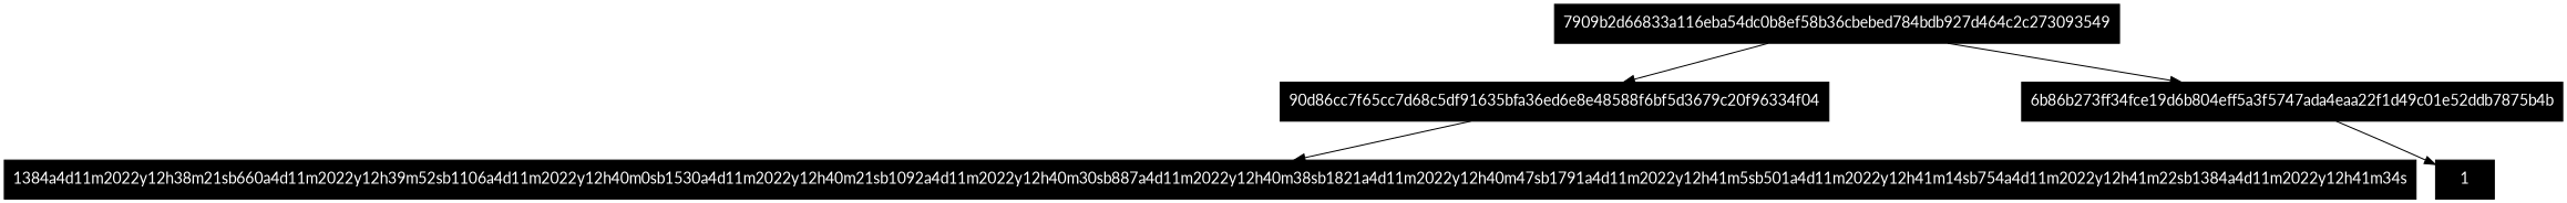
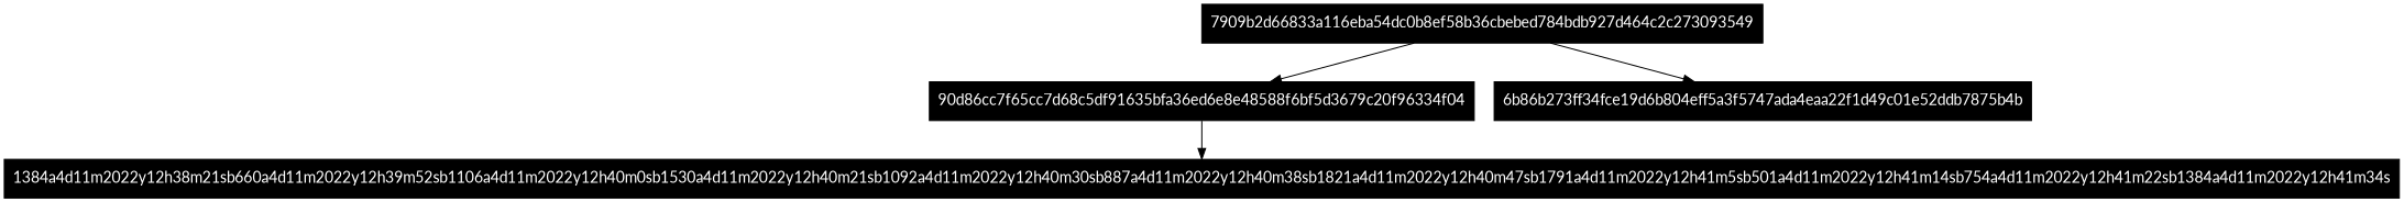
  digraph {
    fontname=Lato
    fontsize="15pt"
    node [fillcolor=black fontcolor=white shape=box style=filled fontname=Lato]
    edge [fontname=Lato]
    n1 [label="7909b2d66833a116eba54dc0b8ef58b36cbebed784bdb927d464c2c273093549"]
    n2 [label="90d86cc7f65cc7d68c5df91635bfa36ed6e8e48588f6bf5d3679c20f96334f04"]
    n3 [label="6b86b273ff34fce19d6b804eff5a3f5747ada4eaa22f1d49c01e52ddb7875b4b"]
    n4 [label="1384a4d11m2022y12h38m21sb660a4d11m2022y12h39m52sb1106a4d11m2022y12h40m0sb1530a4d11m2022y12h40m21sb1092a4d11m2022y12h40m30sb887a4d11m2022y12h40m38sb1821a4d11m2022y12h40m47sb1791a4d11m2022y12h41m5sb501a4d11m2022y12h41m14sb754a4d11m2022y12h41m22sb1384a4d11m2022y12h41m34s"]
-   n5 [label=1]
    n1 -> n2 [tailport=C0]
    n1 -> n3 [tailport=C1]
    n2 -> n4
-   n3 -> n5
  }
